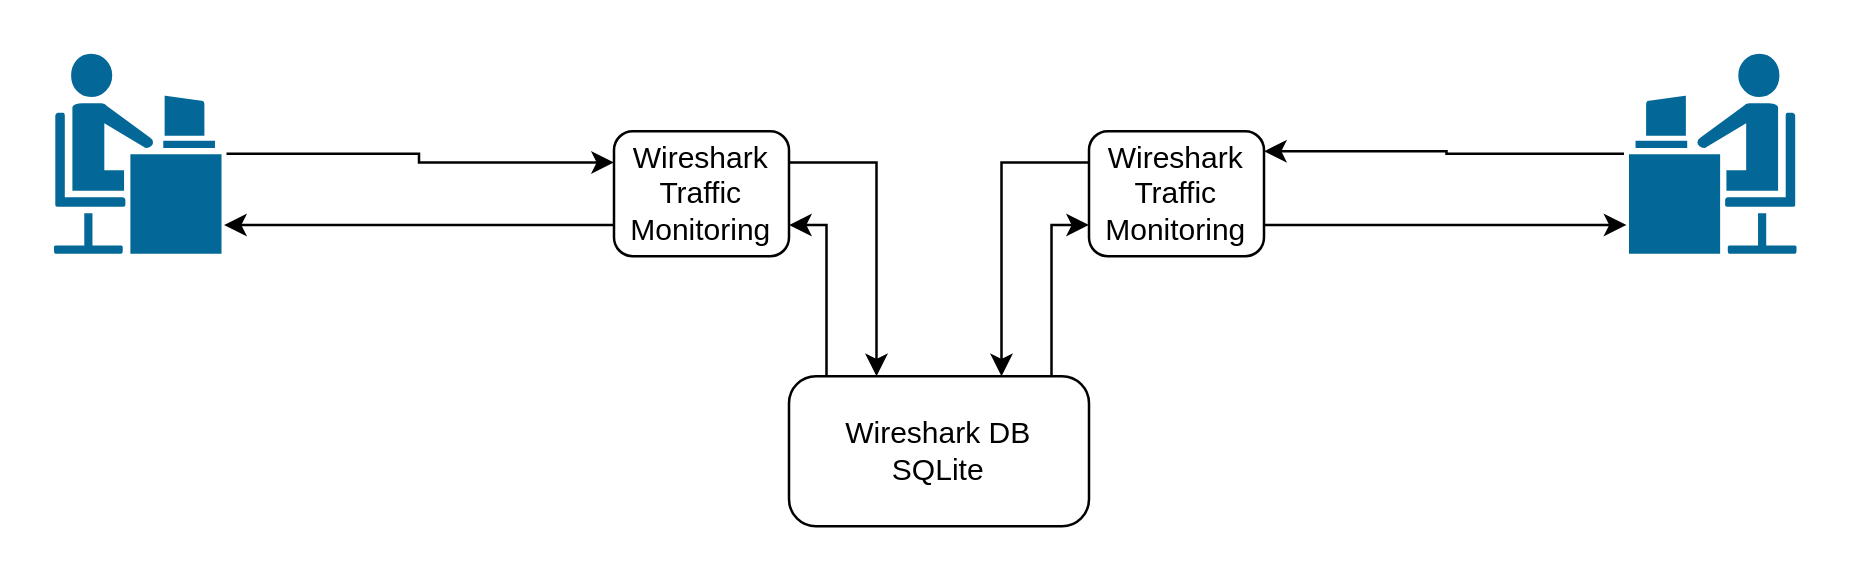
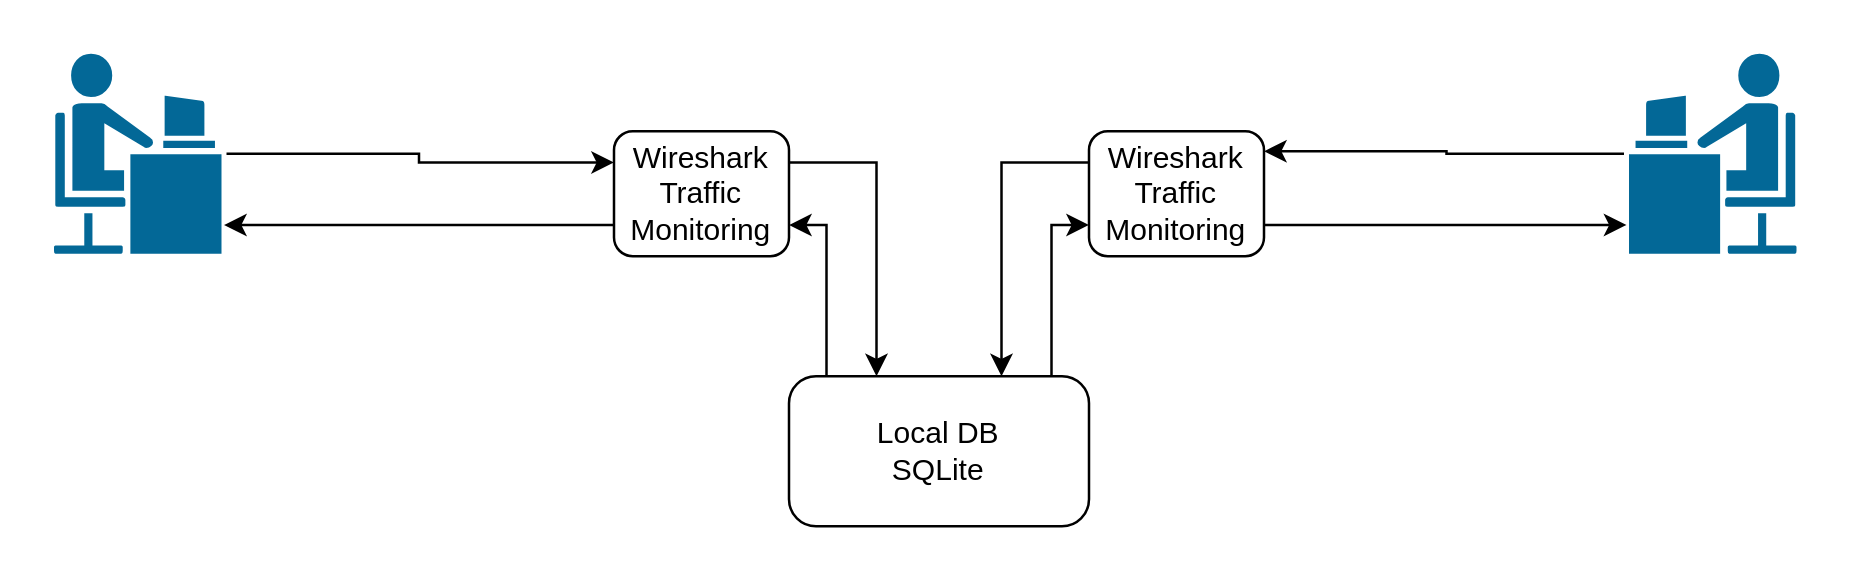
  <mxCell id="0" />
  <mxCell id="1" parent="0" />
  <mxCell id="2" style="edgeStyle=orthogonalEdgeStyle;rounded=0;orthogonalLoop=1;jettySize=auto;html=1;exitX=1;exitY=0.5;exitDx=0;exitDy=0;exitPerimeter=0;entryX=0;entryY=0.25;entryDx=0;entryDy=0;" edge="1" parent="1" source="3" target="10"><mxGeometry relative="1" as="geometry" /></mxCell>
  <mxCell id="3" value="" style="shape=mxgraph.cisco.people.androgenous_person;sketch=0;html=1;pointerEvents=1;dashed=0;fillColor=#036897;strokeColor=#ffffff;strokeWidth=2;verticalLabelPosition=bottom;verticalAlign=top;align=center;outlineConnect=0;" parent="1" vertex="1"><mxGeometry x="20" y="20" width="69" height="82" as="geometry" /></mxCell>
  <mxCell id="4" style="edgeStyle=orthogonalEdgeStyle;rounded=0;orthogonalLoop=1;jettySize=auto;html=1;exitX=1;exitY=0.5;exitDx=0;exitDy=0;exitPerimeter=0;" edge="1" parent="1" source="5" target="14"><mxGeometry relative="1" as="geometry"><Array as="points"><mxPoint x="578" y="61" /><mxPoint x="578" y="60" /></Array></mxGeometry></mxCell>
  <mxCell id="5" value="" style="shape=mxgraph.cisco.people.androgenous_person;sketch=0;html=1;pointerEvents=1;dashed=0;fillColor=#036897;strokeColor=#ffffff;strokeWidth=2;verticalLabelPosition=bottom;verticalAlign=top;align=center;outlineConnect=0;flipH=1;" vertex="1" parent="1"><mxGeometry x="650" y="20" width="69" height="82" as="geometry" /></mxCell>
- <mxCell id="6" value="Wireshark DB&lt;br&gt;SQLite" style="rounded=1;whiteSpace=wrap;html=1;arcSize=18;" vertex="1" parent="1"><mxGeometry x="315" y="150" width="120" height="60" as="geometry" /></mxCell>
+ <mxCell id="6" value="Local DB&lt;br&gt;SQLite" style="rounded=1;whiteSpace=wrap;html=1;arcSize=18;" vertex="1" parent="1"><mxGeometry x="315" y="150" width="120" height="60" as="geometry" /></mxCell>
  <mxCell id="7" style="edgeStyle=orthogonalEdgeStyle;rounded=0;orthogonalLoop=1;jettySize=auto;html=1;exitX=1;exitY=0.25;exitDx=0;exitDy=0;" edge="1" parent="1" source="10" target="6"><mxGeometry relative="1" as="geometry"><Array as="points"><mxPoint x="350" y="65" /></Array></mxGeometry></mxCell>
  <mxCell id="8" style="edgeStyle=orthogonalEdgeStyle;rounded=0;orthogonalLoop=1;jettySize=auto;html=1;exitX=1;exitY=0.75;exitDx=0;exitDy=0;startArrow=classic;startFill=1;endArrow=none;endFill=0;" edge="1" parent="1" source="10" target="6"><mxGeometry relative="1" as="geometry"><Array as="points"><mxPoint x="330" y="90" /></Array></mxGeometry></mxCell>
  <mxCell id="9" style="edgeStyle=orthogonalEdgeStyle;rounded=0;orthogonalLoop=1;jettySize=auto;html=1;exitX=0;exitY=0.75;exitDx=0;exitDy=0;" edge="1" parent="1" source="10" target="3"><mxGeometry relative="1" as="geometry"><Array as="points"><mxPoint x="130" y="90" /><mxPoint x="130" y="90" /></Array></mxGeometry></mxCell>
  <mxCell id="10" value="Wireshark&lt;br&gt;Traffic Monitoring" style="rounded=1;whiteSpace=wrap;html=1;" vertex="1" parent="1"><mxGeometry x="245" y="52" width="70" height="50" as="geometry" /></mxCell>
  <mxCell id="11" style="edgeStyle=orthogonalEdgeStyle;rounded=0;orthogonalLoop=1;jettySize=auto;html=1;exitX=0;exitY=0.25;exitDx=0;exitDy=0;" edge="1" parent="1" source="14" target="6"><mxGeometry relative="1" as="geometry"><Array as="points"><mxPoint x="400" y="65" /></Array></mxGeometry></mxCell>
  <mxCell id="12" style="edgeStyle=orthogonalEdgeStyle;rounded=0;orthogonalLoop=1;jettySize=auto;html=1;exitX=0;exitY=0.75;exitDx=0;exitDy=0;startArrow=classic;startFill=1;endArrow=none;endFill=0;" edge="1" parent="1" source="14" target="6"><mxGeometry relative="1" as="geometry"><Array as="points"><mxPoint x="420" y="90" /></Array></mxGeometry></mxCell>
  <mxCell id="13" style="edgeStyle=orthogonalEdgeStyle;rounded=0;orthogonalLoop=1;jettySize=auto;html=1;exitX=1;exitY=0.75;exitDx=0;exitDy=0;" edge="1" parent="1" source="14" target="5"><mxGeometry relative="1" as="geometry"><Array as="points"><mxPoint x="620" y="90" /><mxPoint x="620" y="90" /></Array></mxGeometry></mxCell>
  <mxCell id="14" value="Wireshark&lt;br&gt;Traffic Monitoring" style="rounded=1;whiteSpace=wrap;html=1;" vertex="1" parent="1"><mxGeometry x="435" y="52" width="70" height="50" as="geometry" /></mxCell>
